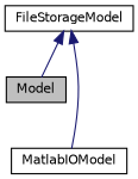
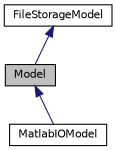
  digraph {
    node [color=black fillcolor=white fontname=Helvetica fontsize=10 shape=record style=filled]
    edge [color=midnightblue dir=back fontname=Helvetica fontsize=10 labelfontname=Helvetica labelfontsize=10 style=solid]
    n1 [fillcolor=grey75 fontcolor=black height=0.2 label=Model width=0.4]
    n2 [height=0.2 label=MatlabIOModel width=0.4]
    n3 [height=0.2 label=FileStorageModel width=0.4]
-   n3 -> n2
+   n1 -> n2
    n3 -> n1
  }
